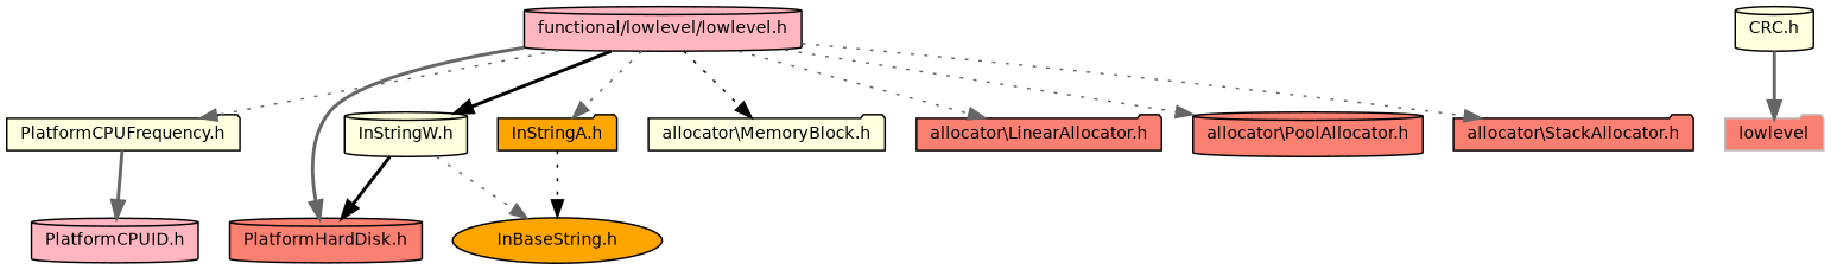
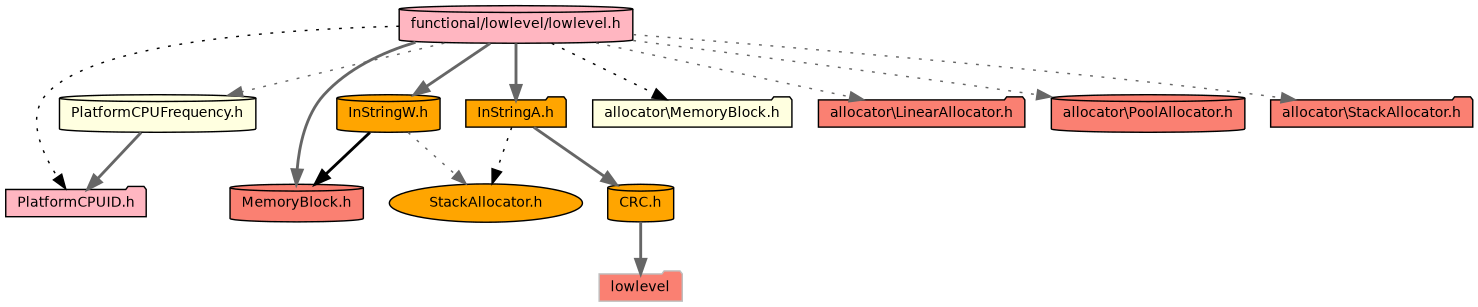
  digraph {
    node [color=black fillcolor=salmon fontname=Helvetica fontsize=10 shape=cylinder style=filled]
    edge [color=gray40 fontname=Helvetica fontsize=10 labelfontname=Helvetica labelfontsize=10 style=dotted]
    n1 [fillcolor=lightpink fontcolor=black height=0.2 label="functional/lowlevel/lowlevel.h" width=0.4]
-   n2 [fillcolor=lightpink height=0.2 label="PlatformCPUID.h" width=0.4]
-   n3 [fillcolor=lightyellow height=0.2 label="PlatformCPUFrequency.h" shape=folder width=0.4]
-   n4 [height=0.2 label="PlatformHardDisk.h" width=0.4]
+   n2 [fillcolor=lightpink height=0.2 label="PlatformCPUID.h" shape=folder width=0.4]
+   n3 [fillcolor=lightyellow height=0.2 label="PlatformCPUFrequency.h" width=0.4]
+   n4 [height=0.2 label="MemoryBlock.h" width=0.4]
    n5 [fillcolor=orange height=0.2 label="InStringA.h" shape=folder width=0.4]
-   n6 [fillcolor=lightyellow height=0.2 label="InStringW.h" width=0.4]
+   n6 [fillcolor=orange height=0.2 label="InStringW.h" width=0.4]
    n7 [fillcolor=lightyellow height=0.2 label="allocator\\MemoryBlock.h" shape=folder width=0.4]
    n8 [height=0.2 label="allocator\\LinearAllocator.h" shape=folder width=0.4]
    n9 [height=0.2 label="allocator\\PoolAllocator.h" width=0.4]
    n10 [height=0.2 label="allocator\\StackAllocator.h" shape=folder width=0.4]
-   n11 [fillcolor=orange height=0.2 label="InBaseString.h" shape=ellipse width=0.4]
-   n12 [fillcolor=lightyellow height=0.2 label="CRC.h" width=0.4]
+   n11 [fillcolor=orange height=0.2 label="StackAllocator.h" shape=ellipse width=0.4]
+   n12 [fillcolor=orange height=0.2 label="CRC.h" width=0.4]
    n13 [color=grey75 height=0.2 label=lowlevel shape=folder width=0.4]
+   n1 -> n2 [color=black]
    n1 -> n3
    n1 -> n4 [style=bold]
-   n1 -> n5
-   n1 -> n6 [color=black style=bold]
+   n1 -> n5 [style=bold]
+   n1 -> n6 [style=bold]
    n1 -> n7 [color=black]
    n1 -> n8
    n1 -> n9
    n1 -> n10
    n3 -> n2 [style=bold]
    n5 -> n11 [color=black]
+   n5 -> n12 [style=bold]
    n6 -> n4 [color=black style=bold]
    n6 -> n11
    n12 -> n13 [style=bold]
  }
